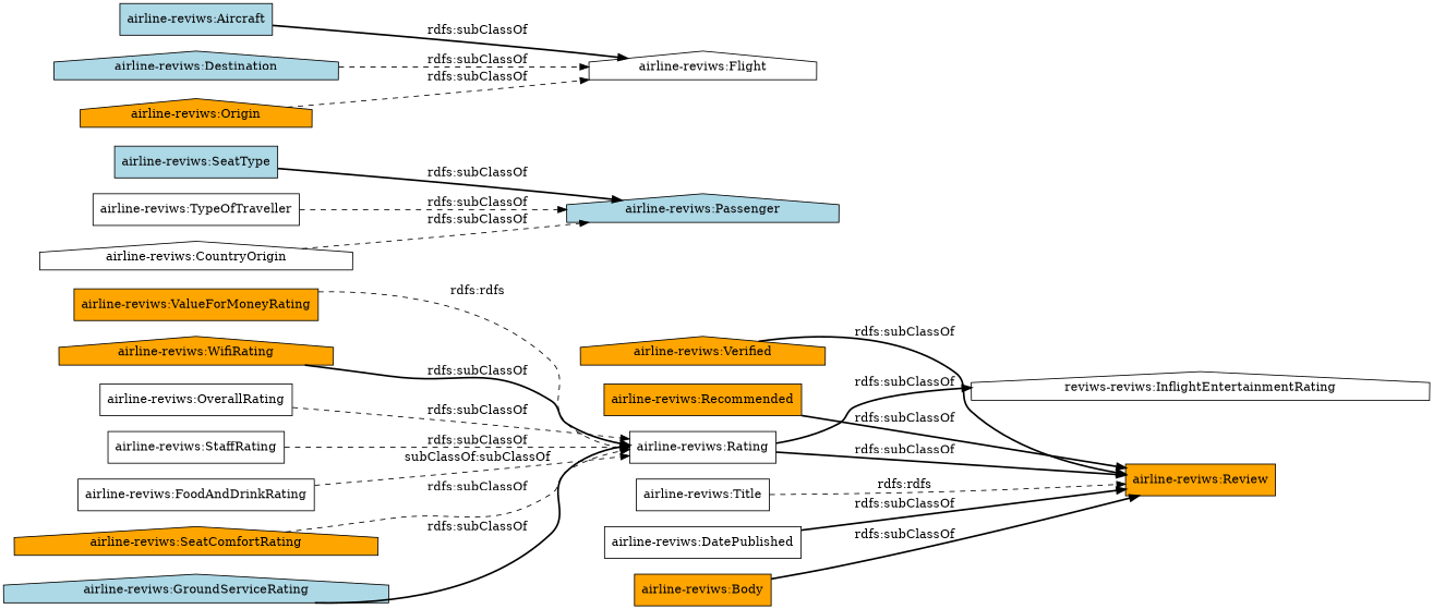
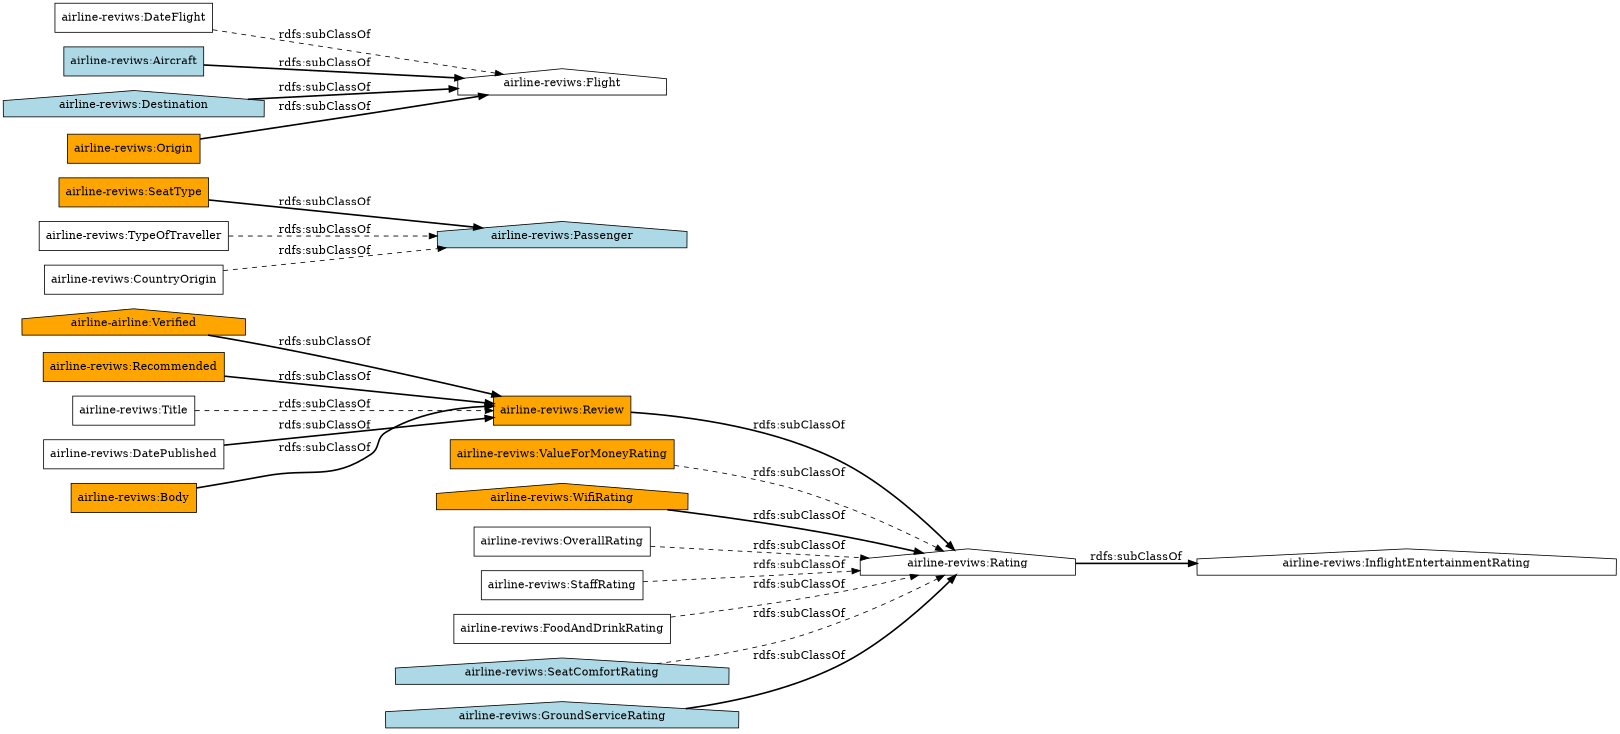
  digraph {
    rankdir=LR
    node [color=black fillcolor=white shape=box style=filled]
    edge [style=bold]
-   "airline-reviws:Verified" [fillcolor=orange shape=house]
+   "airline-reviws:Verified" [fillcolor=orange shape=house label="airline-airline:Verified"]
    "airline-reviws:Review" [fillcolor=orange]
-   "airline-reviws:SeatType" [fillcolor=lightblue]
+   "airline-reviws:SeatType" [fillcolor=orange]
    "airline-reviws:Passenger" [fillcolor=lightblue shape=house]
    "airline-reviws:Recommended" [fillcolor=orange]
    "airline-reviws:TypeOfTraveller"
    "airline-reviws:ValueForMoneyRating" [fillcolor=orange]
-   "airline-reviws:Rating"
-   "airline-reviws:InflightEntertainmentRating" [shape=house label="reviws-reviws:InflightEntertainmentRating"]
+   "airline-reviws:Rating" [shape=house]
+   "airline-reviws:InflightEntertainmentRating" [shape=house]
    "airline-reviws:Flight" [shape=house]
+   "airline-reviws:DateFlight"
    "airline-reviws:Aircraft" [fillcolor=lightblue]
    "airline-reviws:WifiRating" [fillcolor=orange shape=house]
    "airline-reviws:Title"
    "airline-reviws:OverallRating"
    "airline-reviws:Destination" [fillcolor=lightblue shape=house]
    "airline-reviws:StaffRating"
    "airline-reviws:FoodAndDrinkRating"
-   "airline-reviws:SeatComfortRating" [fillcolor=orange shape=house]
-   "airline-reviws:CountryOrigin" [shape=house]
-   "airline-reviws:Origin" [fillcolor=orange shape=house]
+   "airline-reviws:SeatComfortRating" [fillcolor=lightblue shape=house]
+   "airline-reviws:CountryOrigin"
+   "airline-reviws:Origin" [fillcolor=orange]
    "airline-reviws:DatePublished"
    "airline-reviws:Body" [fillcolor=orange]
    "airline-reviws:GroundServiceRating" [fillcolor=lightblue shape=house]
    "airline-reviws:Verified" -> "airline-reviws:Review" [label="rdfs:subClassOf"]
    "airline-reviws:SeatType" -> "airline-reviws:Passenger" [label="rdfs:subClassOf"]
    "airline-reviws:Recommended" -> "airline-reviws:Review" [label="rdfs:subClassOf"]
    "airline-reviws:TypeOfTraveller" -> "airline-reviws:Passenger" [label="rdfs:subClassOf" style=dashed]
-   "airline-reviws:ValueForMoneyRating" -> "airline-reviws:Rating" [label="rdfs:rdfs" style=dashed]
-   "airline-reviws:Rating" -> "airline-reviws:Review" [label="rdfs:subClassOf"]
+   "airline-reviws:ValueForMoneyRating" -> "airline-reviws:Rating" [label="rdfs:subClassOf" style=dashed]
+   "airline-reviws:Review" -> "airline-reviws:Rating" [label="rdfs:subClassOf"]
    "airline-reviws:Rating" -> "airline-reviws:InflightEntertainmentRating" [label="rdfs:subClassOf"]
+   "airline-reviws:DateFlight" -> "airline-reviws:Flight" [label="rdfs:subClassOf" style=dashed]
    "airline-reviws:Aircraft" -> "airline-reviws:Flight" [label="rdfs:subClassOf"]
    "airline-reviws:WifiRating" -> "airline-reviws:Rating" [label="rdfs:subClassOf"]
-   "airline-reviws:Title" -> "airline-reviws:Review" [label="rdfs:rdfs" style=dashed]
+   "airline-reviws:Title" -> "airline-reviws:Review" [label="rdfs:subClassOf" style=dashed]
    "airline-reviws:OverallRating" -> "airline-reviws:Rating" [label="rdfs:subClassOf" style=dashed]
-   "airline-reviws:Destination" -> "airline-reviws:Flight" [label="rdfs:subClassOf" style=dashed]
+   "airline-reviws:Destination" -> "airline-reviws:Flight" [label="rdfs:subClassOf"]
    "airline-reviws:StaffRating" -> "airline-reviws:Rating" [label="rdfs:subClassOf" style=dashed]
-   "airline-reviws:FoodAndDrinkRating" -> "airline-reviws:Rating" [label="subClassOf:subClassOf" style=dashed]
+   "airline-reviws:FoodAndDrinkRating" -> "airline-reviws:Rating" [label="rdfs:subClassOf" style=dashed]
    "airline-reviws:SeatComfortRating" -> "airline-reviws:Rating" [label="rdfs:subClassOf" style=dashed]
    "airline-reviws:CountryOrigin" -> "airline-reviws:Passenger" [label="rdfs:subClassOf" style=dashed]
-   "airline-reviws:Origin" -> "airline-reviws:Flight" [label="rdfs:subClassOf" style=dashed]
+   "airline-reviws:Origin" -> "airline-reviws:Flight" [label="rdfs:subClassOf"]
    "airline-reviws:DatePublished" -> "airline-reviws:Review" [label="rdfs:subClassOf"]
    "airline-reviws:Body" -> "airline-reviws:Review" [label="rdfs:subClassOf"]
    "airline-reviws:GroundServiceRating" -> "airline-reviws:Rating" [label="rdfs:subClassOf"]
  }
